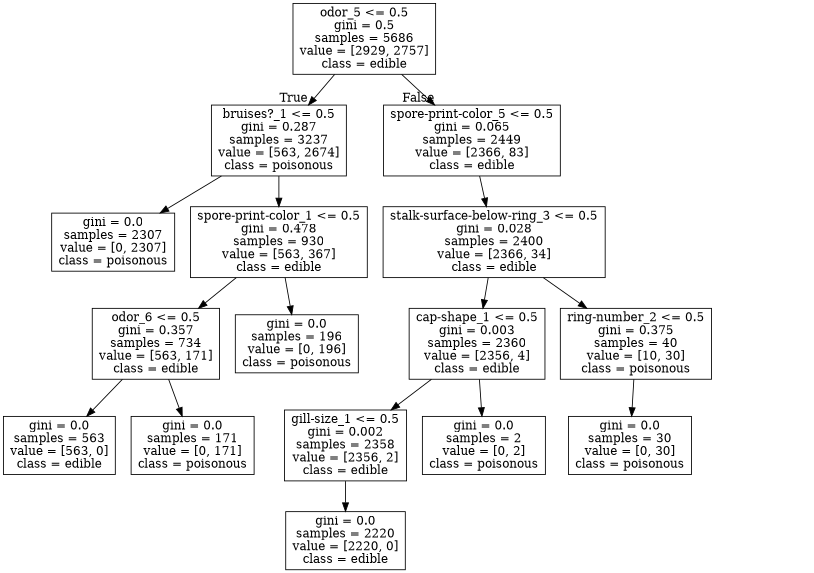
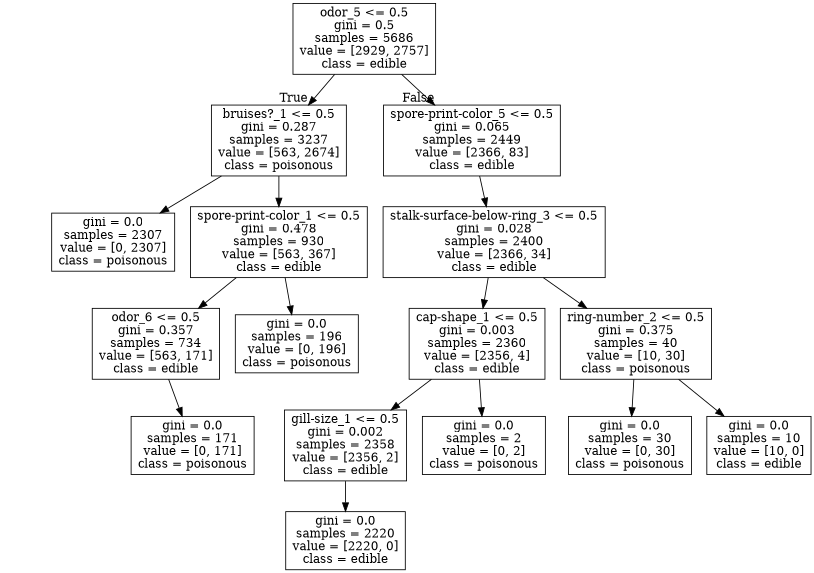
  digraph {
    node [shape=box]
    n1 [label="odor_5 <= 0.5\ngini = 0.5\nsamples = 5686\nvalue = [2929, 2757]\nclass = edible"]
    n2 [label="bruises?_1 <= 0.5\ngini = 0.287\nsamples = 3237\nvalue = [563, 2674]\nclass = poisonous"]
    n3 [label="spore-print-color_5 <= 0.5\ngini = 0.065\nsamples = 2449\nvalue = [2366, 83]\nclass = edible"]
    n4 [label="gini = 0.0\nsamples = 2307\nvalue = [0, 2307]\nclass = poisonous"]
    n5 [label="spore-print-color_1 <= 0.5\ngini = 0.478\nsamples = 930\nvalue = [563, 367]\nclass = edible"]
    n6 [label="stalk-surface-below-ring_3 <= 0.5\ngini = 0.028\nsamples = 2400\nvalue = [2366, 34]\nclass = edible"]
    n7 [label="odor_6 <= 0.5\ngini = 0.357\nsamples = 734\nvalue = [563, 171]\nclass = edible"]
    n8 [label="gini = 0.0\nsamples = 196\nvalue = [0, 196]\nclass = poisonous"]
-   n9 [label="gini = 0.0\nsamples = 563\nvalue = [563, 0]\nclass = edible"]
    n10 [label="gini = 0.0\nsamples = 171\nvalue = [0, 171]\nclass = poisonous"]
    n11 [label="cap-shape_1 <= 0.5\ngini = 0.003\nsamples = 2360\nvalue = [2356, 4]\nclass = edible"]
    n12 [label="ring-number_2 <= 0.5\ngini = 0.375\nsamples = 40\nvalue = [10, 30]\nclass = poisonous"]
    n13 [label="gill-size_1 <= 0.5\ngini = 0.002\nsamples = 2358\nvalue = [2356, 2]\nclass = edible"]
    n14 [label="gini = 0.0\nsamples = 2\nvalue = [0, 2]\nclass = poisonous"]
    n15 [label="gini = 0.0\nsamples = 30\nvalue = [0, 30]\nclass = poisonous"]
+   n16 [label="gini = 0.0\nsamples = 10\nvalue = [10, 0]\nclass = edible"]
    n17 [label="gini = 0.0\nsamples = 2220\nvalue = [2220, 0]\nclass = edible"]
    n1 -> n2 [headlabel=True labelangle=45 labeldistance=2.5]
    n1 -> n3 [headlabel=False labelangle=-45 labeldistance=2.5]
    n2 -> n4
    n2 -> n5
    n3 -> n6
    n5 -> n7
    n5 -> n8
    n6 -> n11
    n6 -> n12
-   n7 -> n9
    n7 -> n10
    n11 -> n13
    n11 -> n14
    n12 -> n15
+   n12 -> n16
    n13 -> n17
  }
